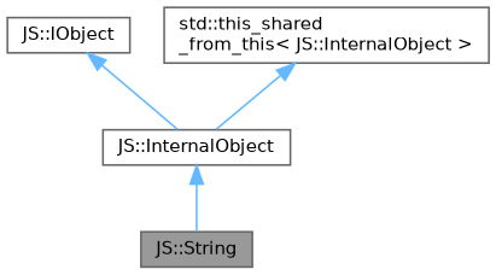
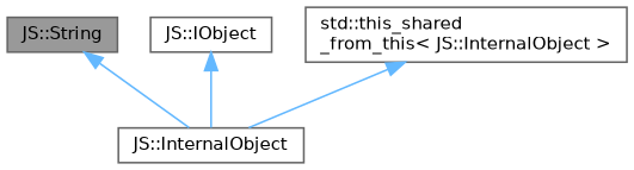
  digraph {
    node [color=gray40 fillcolor=white fontname=Helvetica fontsize=10 shape=box style=filled]
    edge [color=steelblue1 dir=back fontname=Helvetica fontsize=10 labelfontname=Helvetica labelfontsize=10 style=solid]
    n1 [fillcolor=grey60 fontcolor=black height=0.2 label="JS::String" width=0.4]
    n2 [height=0.2 label="JS::InternalObject" width=0.4]
    n3 [height=0.2 label="JS::IObject" width=0.4]
    n4 [height=0.2 label="std::this_shared\l_from_this\< JS::InternalObject \>" width=0.4]
-   n2 -> n1
+   n1 -> n2
    n3 -> n2
    n4 -> n2
  }
